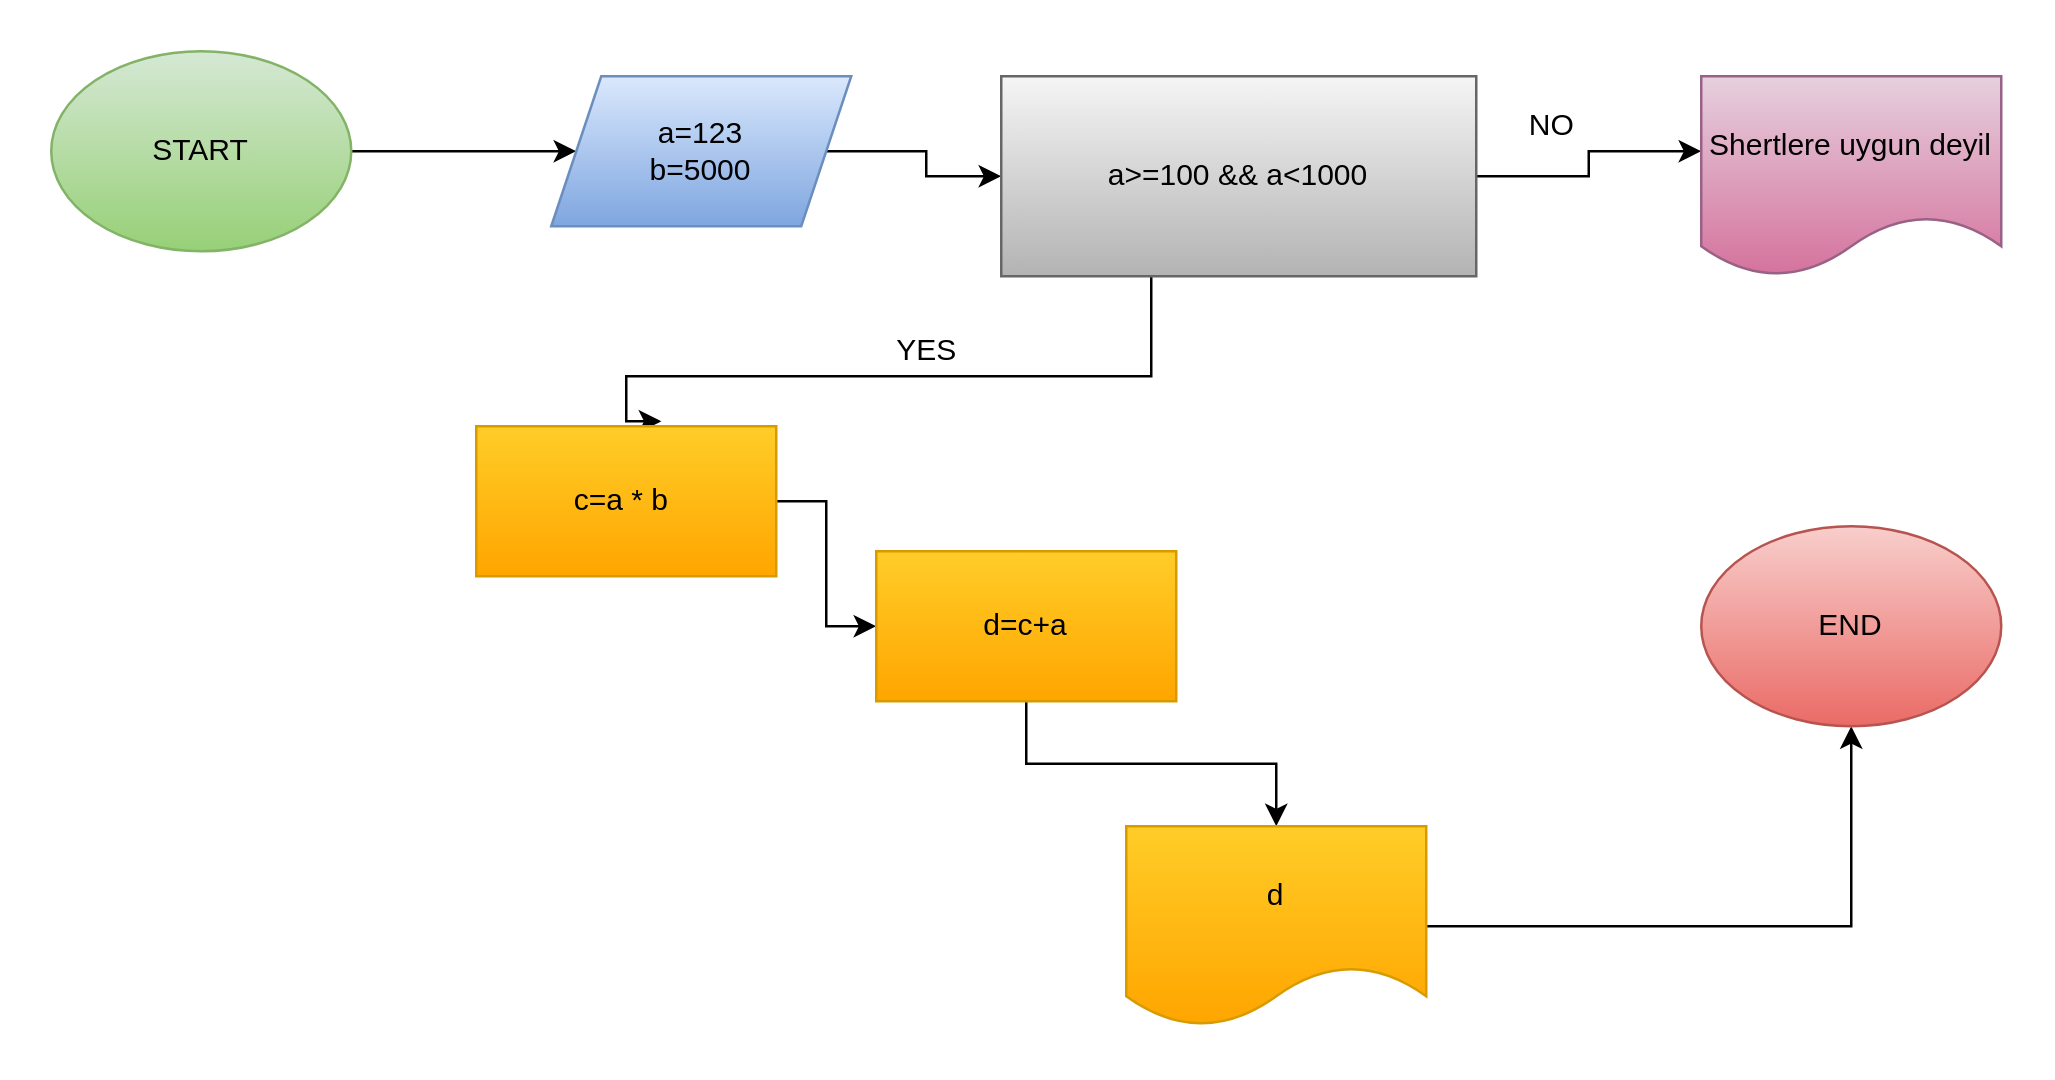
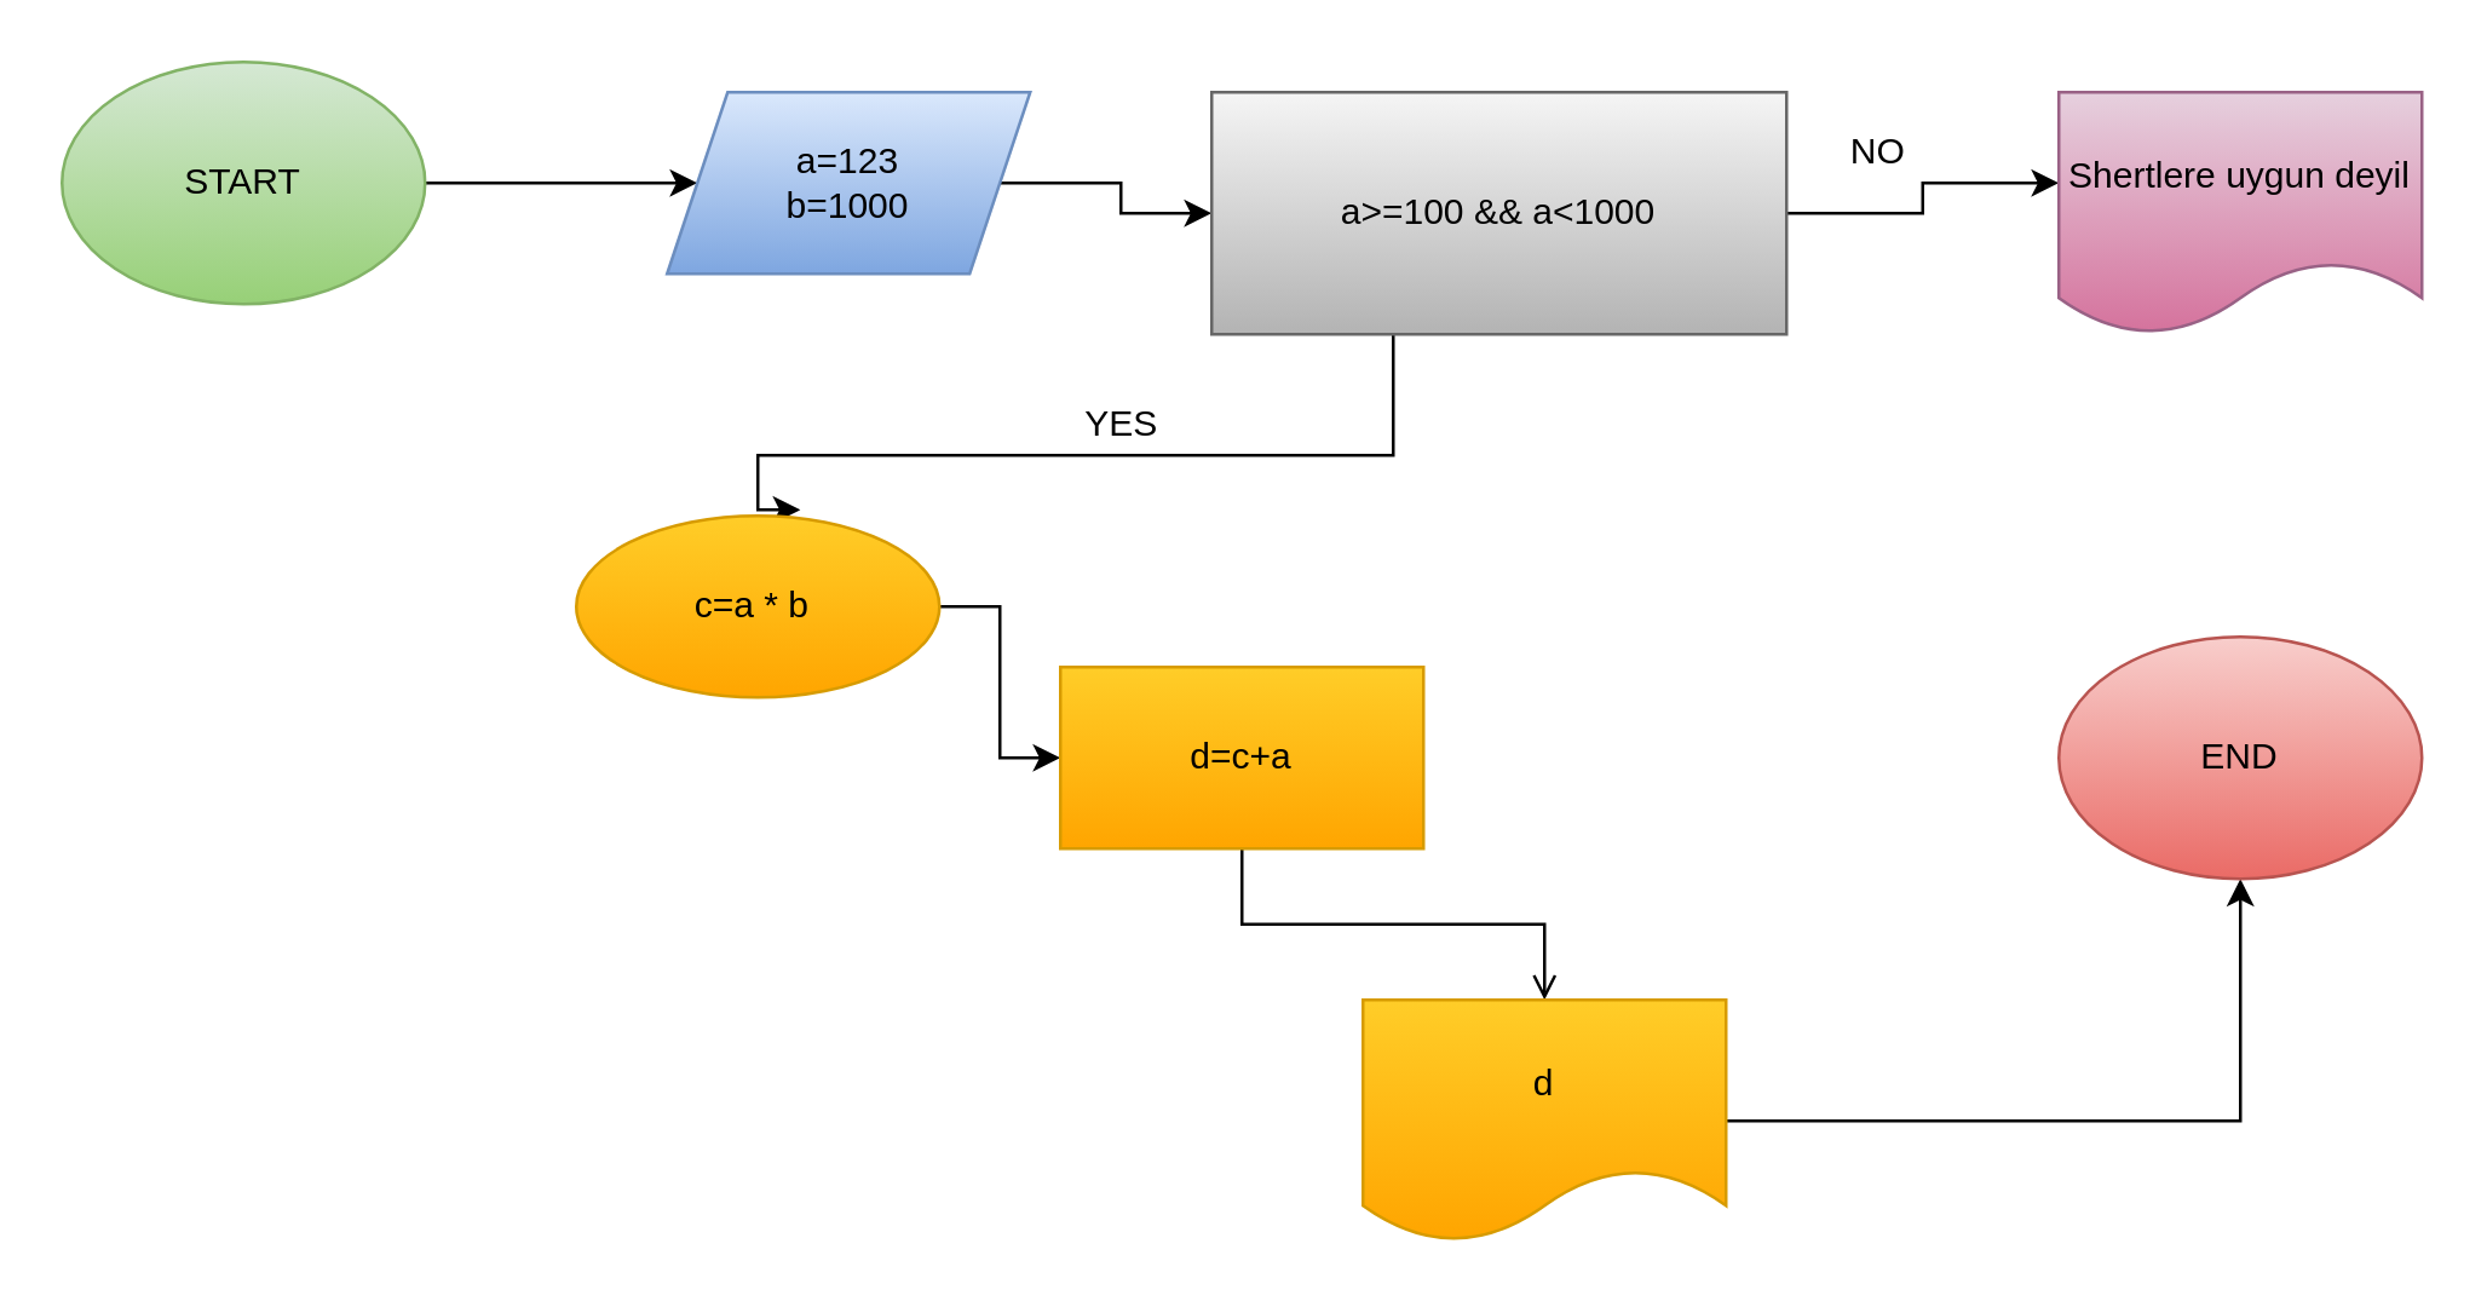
  <mxCell id="0" />
  <mxCell id="1" parent="0" />
  <mxCell id="2" value="" style="edgeStyle=orthogonalEdgeStyle;rounded=0;orthogonalLoop=1;jettySize=auto;html=1;" edge="1" parent="1" source="3" target="5"><mxGeometry relative="1" as="geometry" /></mxCell>
  <mxCell id="3" value="START" style="ellipse;whiteSpace=wrap;html=1;fillColor=#d5e8d4;gradientColor=#97d077;strokeColor=#82b366;" vertex="1" parent="1"><mxGeometry x="20" y="20" width="120" height="80" as="geometry" /></mxCell>
  <mxCell id="4" style="edgeStyle=orthogonalEdgeStyle;rounded=0;orthogonalLoop=1;jettySize=auto;html=1;entryX=0;entryY=0.5;entryDx=0;entryDy=0;" edge="1" parent="1" source="5" target="8"><mxGeometry relative="1" as="geometry" /></mxCell>
- <mxCell id="5" value="a=123&lt;br&gt;b=5000" style="shape=parallelogram;perimeter=parallelogramPerimeter;whiteSpace=wrap;html=1;fixedSize=1;fillColor=#dae8fc;gradientColor=#7ea6e0;strokeColor=#6c8ebf;" vertex="1" parent="1"><mxGeometry x="220" y="30" width="120" height="60" as="geometry" /></mxCell>
+ <mxCell id="5" value="a=123&lt;br&gt;b=1000" style="shape=parallelogram;perimeter=parallelogramPerimeter;whiteSpace=wrap;html=1;fixedSize=1;fillColor=#dae8fc;gradientColor=#7ea6e0;strokeColor=#6c8ebf;" vertex="1" parent="1"><mxGeometry x="220" y="30" width="120" height="60" as="geometry" /></mxCell>
  <mxCell id="6" style="edgeStyle=orthogonalEdgeStyle;rounded=0;orthogonalLoop=1;jettySize=auto;html=1;entryX=0.617;entryY=-0.033;entryDx=0;entryDy=0;entryPerimeter=0;" edge="1" parent="1" source="8" target="10"><mxGeometry relative="1" as="geometry"><Array as="points"><mxPoint x="460" y="150" /><mxPoint x="250" y="150" /><mxPoint x="250" y="168" /></Array></mxGeometry></mxCell>
  <mxCell id="7" style="edgeStyle=orthogonalEdgeStyle;rounded=0;orthogonalLoop=1;jettySize=auto;html=1;entryX=0;entryY=0.375;entryDx=0;entryDy=0;entryPerimeter=0;" edge="1" parent="1" source="8" target="13"><mxGeometry relative="1" as="geometry" /></mxCell>
  <mxCell id="8" value="a&amp;gt;=100 &amp;amp;&amp;amp; a&amp;lt;1000" style="rounded=0;whiteSpace=wrap;html=1;fillColor=#f5f5f5;strokeColor=#666666;gradientColor=#b3b3b3;" vertex="1" parent="1"><mxGeometry x="400" y="30" width="190" height="80" as="geometry" /></mxCell>
  <mxCell id="9" style="edgeStyle=orthogonalEdgeStyle;rounded=0;orthogonalLoop=1;jettySize=auto;html=1;exitX=1;exitY=0.5;exitDx=0;exitDy=0;" edge="1" parent="1" source="10" target="12"><mxGeometry relative="1" as="geometry" /></mxCell>
- <mxCell id="10" value="c=a * b&amp;nbsp;" style="whiteSpace=wrap;html=1;fillColor=#ffcd28;strokeColor=#d79b00;gradientColor=#ffa500;" vertex="1" parent="1"><mxGeometry x="190" y="170" width="120" height="60" as="geometry" /></mxCell>
- <mxCell id="11" value="" style="edgeStyle=orthogonalEdgeStyle;rounded=0;orthogonalLoop=1;jettySize=auto;html=1;" edge="1" parent="1" source="12" target="17"><mxGeometry relative="1" as="geometry" /></mxCell>
+ <mxCell id="10" value="c=a * b&amp;nbsp;" style="ellipse;whiteSpace=wrap;html=1;fillColor=#ffcd28;strokeColor=#d79b00;gradientColor=#ffa500;" vertex="1" parent="1"><mxGeometry x="190" y="170" width="120" height="60" as="geometry" /></mxCell>
+ <mxCell id="11" value="" style="edgeStyle=orthogonalEdgeStyle;rounded=0;orthogonalLoop=1;jettySize=auto;html=1;endArrow=open;" edge="1" parent="1" source="12" target="17"><mxGeometry relative="1" as="geometry" /></mxCell>
  <mxCell id="12" value="d=c+a" style="whiteSpace=wrap;html=1;fillColor=#ffcd28;strokeColor=#d79b00;gradientColor=#ffa500;" vertex="1" parent="1"><mxGeometry x="350" y="220" width="120" height="60" as="geometry" /></mxCell>
  <mxCell id="13" value="Shertlere uygun deyil" style="shape=document;whiteSpace=wrap;html=1;boundedLbl=1;fillColor=#e6d0de;gradientColor=#d5739d;strokeColor=#996185;" vertex="1" parent="1"><mxGeometry x="680" y="30" width="120" height="80" as="geometry" /></mxCell>
  <mxCell id="14" value="NO" style="text;html=1;align=center;verticalAlign=middle;resizable=0;points=[];autosize=1;strokeColor=none;fillColor=none;" vertex="1" parent="1"><mxGeometry x="605" y="40" width="30" height="20" as="geometry" /></mxCell>
  <mxCell id="15" value="YES" style="text;html=1;align=center;verticalAlign=middle;resizable=0;points=[];autosize=1;strokeColor=none;fillColor=none;" vertex="1" parent="1"><mxGeometry x="350" y="130" width="40" height="20" as="geometry" /></mxCell>
  <mxCell id="16" style="edgeStyle=orthogonalEdgeStyle;rounded=0;orthogonalLoop=1;jettySize=auto;html=1;entryX=0.5;entryY=1;entryDx=0;entryDy=0;" edge="1" parent="1" source="17" target="18"><mxGeometry relative="1" as="geometry" /></mxCell>
  <mxCell id="17" value="d" style="shape=document;whiteSpace=wrap;html=1;boundedLbl=1;fillColor=#ffcd28;strokeColor=#d79b00;gradientColor=#ffa500;" vertex="1" parent="1"><mxGeometry x="450" y="330" width="120" height="80" as="geometry" /></mxCell>
  <mxCell id="18" value="END" style="ellipse;whiteSpace=wrap;html=1;fillColor=#f8cecc;gradientColor=#ea6b66;strokeColor=#b85450;" vertex="1" parent="1"><mxGeometry x="680" y="210" width="120" height="80" as="geometry" /></mxCell>
